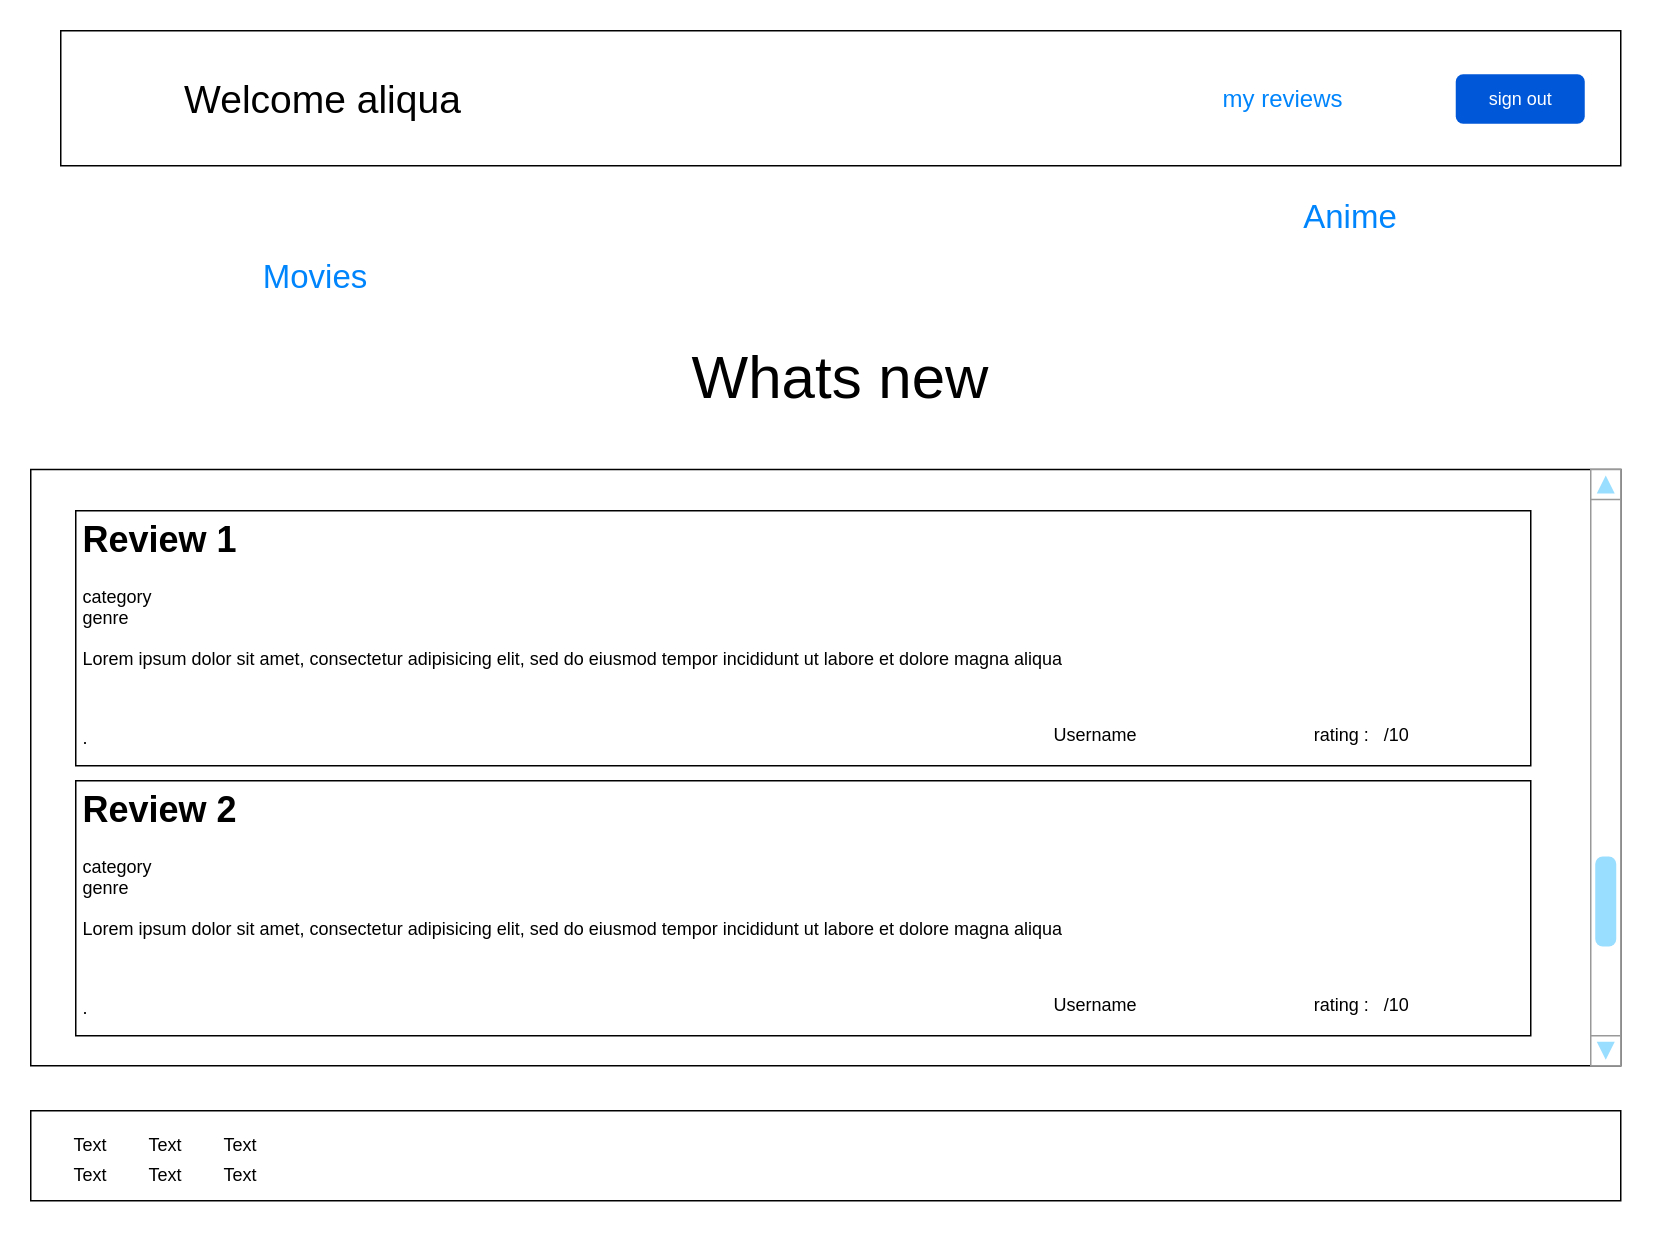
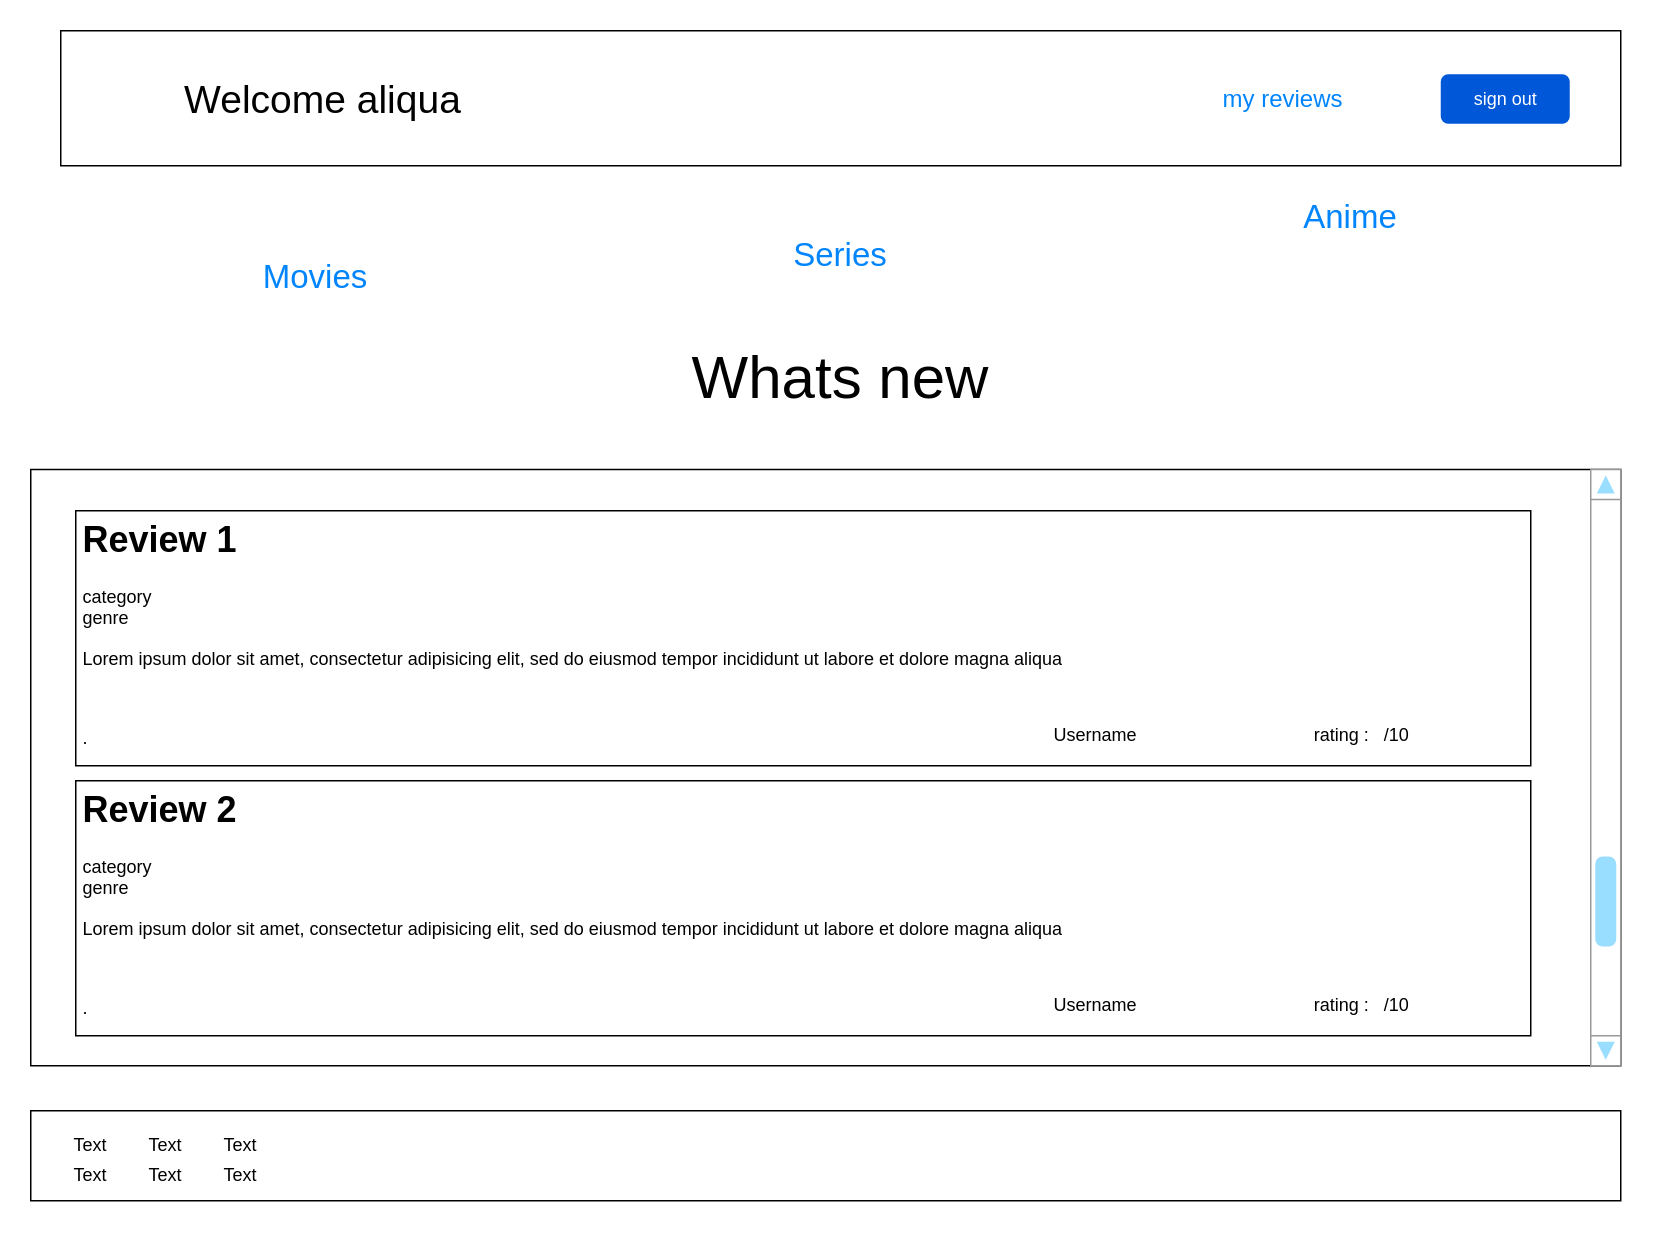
  <mxCell id="0" />
  <mxCell id="1" parent="0" />
  <mxCell id="2" value="" style="rounded=0;whiteSpace=wrap;html=1;" vertex="1" parent="1"><mxGeometry x="40" y="20" width="1040" height="90" as="geometry" /></mxCell>
  <mxCell id="3" value="&lt;font style=&quot;font-size: 40px&quot;&gt;Whats new&lt;/font&gt;" style="text;html=1;strokeColor=none;fillColor=none;align=center;verticalAlign=middle;whiteSpace=wrap;rounded=0;" vertex="1" parent="1"><mxGeometry x="455" y="230" width="210" height="40" as="geometry" /></mxCell>
  <mxCell id="4" value="" style="rounded=0;whiteSpace=wrap;html=1;" vertex="1" parent="1"><mxGeometry x="20" y="312.5" width="1060" height="397.5" as="geometry" /></mxCell>
  <mxCell id="5" value="" style="rounded=0;whiteSpace=wrap;html=1;" vertex="1" parent="1"><mxGeometry x="20" y="740" width="1060" height="60" as="geometry" /></mxCell>
  <mxCell id="6" value="&lt;h1&gt;Review 1&lt;/h1&gt;&lt;div&gt;category&lt;/div&gt;&lt;div&gt;genre&lt;/div&gt;&lt;p&gt;Lorem ipsum dolor sit amet, consectetur adipisicing elit, sed do eiusmod tempor incididunt ut labore et dolore magna aliqua&lt;/p&gt;&lt;p&gt;&lt;br&gt;&lt;/p&gt;&lt;p&gt;.&lt;/p&gt;" style="text;html=1;fillColor=none;spacing=5;spacingTop=-20;whiteSpace=wrap;overflow=hidden;rounded=0;strokeColor=#000000;" vertex="1" parent="1"><mxGeometry x="50" y="340" width="970" height="170" as="geometry" /></mxCell>
  <mxCell id="7" value="&lt;font style=&quot;font-size: 26px&quot;&gt;Welcome aliqua&lt;/font&gt;" style="text;html=1;strokeColor=none;fillColor=none;align=center;verticalAlign=middle;whiteSpace=wrap;rounded=1;" vertex="1" parent="1"><mxGeometry x="70" y="48" width="290" height="35" as="geometry" /></mxCell>
- <mxCell id="8" value="sign out" style="rounded=1;fillColor=#0057D8;strokeColor=none;html=1;fontColor=#ffffff;align=center;verticalAlign=middle;fontStyle=0;fontSize=12" vertex="1" parent="1"><mxGeometry x="970" y="49" width="86" height="33" as="geometry" /></mxCell>
+ <mxCell id="8" value="sign out" style="rounded=1;fillColor=#0057D8;strokeColor=none;html=1;fontColor=#ffffff;align=center;verticalAlign=middle;fontStyle=0;fontSize=12" vertex="1" parent="1"><mxGeometry x="960" y="49" width="86" height="33" as="geometry" /></mxCell>
  <mxCell id="9" value="" style="verticalLabelPosition=bottom;shadow=0;dashed=0;align=center;html=1;verticalAlign=top;strokeWidth=1;shape=mxgraph.mockup.navigation.scrollBar;strokeColor=#999999;barPos=20;fillColor2=#99ddff;strokeColor2=none;direction=north;rounded=1;" vertex="1" parent="1"><mxGeometry x="1060" y="312.5" width="20" height="397.5" as="geometry" /></mxCell>
  <mxCell id="10" value="Text" style="text;html=1;strokeColor=none;fillColor=none;align=center;verticalAlign=middle;whiteSpace=wrap;rounded=0;" vertex="1" parent="1"><mxGeometry x="40" y="753" width="40" height="20" as="geometry" /></mxCell>
  <mxCell id="11" value="Text" style="text;html=1;strokeColor=none;fillColor=none;align=center;verticalAlign=middle;whiteSpace=wrap;rounded=0;" vertex="1" parent="1"><mxGeometry x="40" y="773" width="40" height="20" as="geometry" /></mxCell>
  <mxCell id="12" value="Text" style="text;html=1;strokeColor=none;fillColor=none;align=center;verticalAlign=middle;whiteSpace=wrap;rounded=0;" vertex="1" parent="1"><mxGeometry x="90" y="753" width="40" height="20" as="geometry" /></mxCell>
  <mxCell id="13" value="Text" style="text;html=1;strokeColor=none;fillColor=none;align=center;verticalAlign=middle;whiteSpace=wrap;rounded=0;" vertex="1" parent="1"><mxGeometry x="90" y="773" width="40" height="20" as="geometry" /></mxCell>
  <mxCell id="14" value="Text" style="text;html=1;strokeColor=none;fillColor=none;align=center;verticalAlign=middle;whiteSpace=wrap;rounded=0;" vertex="1" parent="1"><mxGeometry x="140" y="773" width="40" height="20" as="geometry" /></mxCell>
  <mxCell id="15" value="Text" style="text;html=1;strokeColor=none;fillColor=none;align=center;verticalAlign=middle;whiteSpace=wrap;rounded=0;" vertex="1" parent="1"><mxGeometry x="140" y="753" width="40" height="20" as="geometry" /></mxCell>
  <mxCell id="16" value="my reviews" style="html=1;shadow=0;dashed=0;shape=mxgraph.bootstrap.rrect;rSize=5;strokeColor=none;strokeWidth=1;fillColor=none;fontColor=#0085FC;whiteSpace=wrap;align=center;verticalAlign=middle;spacingLeft=0;fontStyle=0;fontSize=16;spacing=5;rounded=1;" vertex="1" parent="1"><mxGeometry x="790" y="45" width="130" height="40" as="geometry" /></mxCell>
  <mxCell id="17" value="&lt;font style=&quot;font-size: 22px&quot;&gt;Anime&lt;/font&gt;" style="html=1;shadow=0;dashed=0;shape=mxgraph.bootstrap.rrect;rSize=5;strokeColor=none;strokeWidth=1;fillColor=none;fontColor=#0085FC;whiteSpace=wrap;align=center;verticalAlign=middle;spacingLeft=0;fontStyle=0;fontSize=16;spacing=5;rounded=1;" vertex="1" parent="1"><mxGeometry x="870" y="125" width="60" height="40" as="geometry" /></mxCell>
+ <mxCell id="18" value="&lt;font style=&quot;font-size: 22px&quot;&gt;Series&lt;/font&gt;" style="html=1;shadow=0;dashed=0;shape=mxgraph.bootstrap.rrect;rSize=5;strokeColor=none;strokeWidth=1;fillColor=none;fontColor=#0085FC;whiteSpace=wrap;align=center;verticalAlign=middle;spacingLeft=0;fontStyle=0;fontSize=16;spacing=5;rounded=1;" vertex="1" parent="1"><mxGeometry x="530" y="150" width="60" height="40" as="geometry" /></mxCell>
  <mxCell id="19" value="&lt;font style=&quot;font-size: 22px&quot;&gt;Movies&lt;/font&gt;" style="html=1;shadow=0;dashed=0;shape=mxgraph.bootstrap.rrect;rSize=5;strokeColor=none;strokeWidth=1;fillColor=none;fontColor=#0085FC;whiteSpace=wrap;align=center;verticalAlign=middle;spacingLeft=0;fontStyle=0;fontSize=16;spacing=5;rounded=1;" vertex="1" parent="1"><mxGeometry x="180" y="165" width="60" height="40" as="geometry" /></mxCell>
  <mxCell id="20" value="Username" style="text;html=1;strokeColor=none;fillColor=none;align=center;verticalAlign=middle;whiteSpace=wrap;rounded=0;" vertex="1" parent="1"><mxGeometry x="670" y="480" width="120" height="20" as="geometry" /></mxCell>
  <mxCell id="21" value="rating :&amp;nbsp; &amp;nbsp;/10" style="text;html=1;strokeColor=none;fillColor=none;align=center;verticalAlign=middle;whiteSpace=wrap;rounded=0;" vertex="1" parent="1"><mxGeometry x="835" y="480" width="145" height="20" as="geometry" /></mxCell>
  <mxCell id="22" value="&lt;h1&gt;Review 2&lt;/h1&gt;&lt;div&gt;category&lt;/div&gt;&lt;div&gt;genre&lt;/div&gt;&lt;p&gt;Lorem ipsum dolor sit amet, consectetur adipisicing elit, sed do eiusmod tempor incididunt ut labore et dolore magna aliqua&lt;/p&gt;&lt;p&gt;&lt;br&gt;&lt;/p&gt;&lt;p&gt;.&lt;/p&gt;" style="text;html=1;fillColor=none;spacing=5;spacingTop=-20;whiteSpace=wrap;overflow=hidden;rounded=0;strokeColor=#000000;" vertex="1" parent="1"><mxGeometry x="50" y="520" width="970" height="170" as="geometry" /></mxCell>
  <mxCell id="23" value="Username" style="text;html=1;strokeColor=none;fillColor=none;align=center;verticalAlign=middle;whiteSpace=wrap;rounded=0;" vertex="1" parent="1"><mxGeometry x="670" y="660" width="120" height="20" as="geometry" /></mxCell>
  <mxCell id="24" value="rating :&amp;nbsp; &amp;nbsp;/10" style="text;html=1;strokeColor=none;fillColor=none;align=center;verticalAlign=middle;whiteSpace=wrap;rounded=0;" vertex="1" parent="1"><mxGeometry x="835" y="660" width="145" height="20" as="geometry" /></mxCell>
